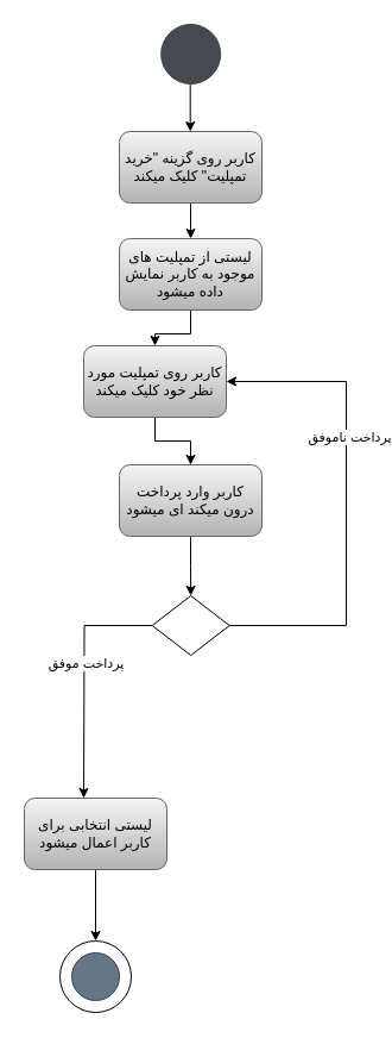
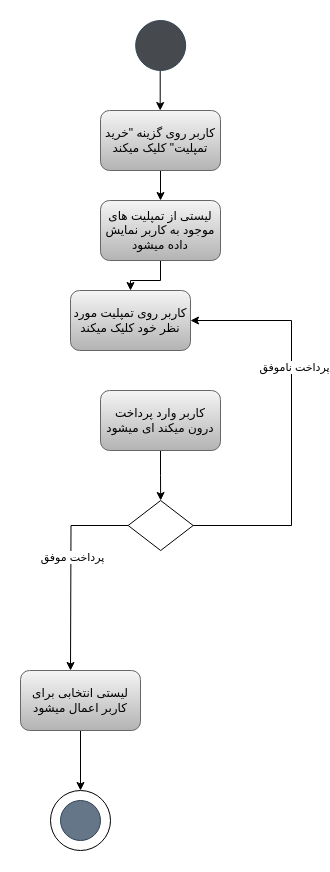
  <mxCell id="0" />
  <mxCell id="1" parent="0" />
  <mxCell id="2" style="edgeStyle=orthogonalEdgeStyle;rounded=0;orthogonalLoop=1;jettySize=auto;html=1;exitX=0.5;exitY=1;exitDx=0;exitDy=0;entryX=0.5;entryY=0;entryDx=0;entryDy=0;" edge="1" parent="1" source="3" target="7"><mxGeometry relative="1" as="geometry" /></mxCell>
  <mxCell id="3" value="کاربر روی گزینه &quot;خرید تمپلیت&quot; کلیک میکند" style="rounded=1;whiteSpace=wrap;html=1;fillColor=#f5f5f5;gradientColor=#b3b3b3;strokeColor=#666666;" vertex="1" parent="1"><mxGeometry x="100" y="110" width="120" height="60" as="geometry" /></mxCell>
  <mxCell id="4" value="" style="endArrow=classic;html=1;rounded=0;exitX=0.5;exitY=1;exitDx=0;exitDy=0;" edge="1" parent="1"><mxGeometry width="50" height="50" relative="1" as="geometry"><mxPoint x="159.7" y="70" as="sourcePoint" /><mxPoint x="159.7" y="110" as="targetPoint" /></mxGeometry></mxCell>
  <mxCell id="5" value="" style="ellipse;whiteSpace=wrap;html=1;aspect=fixed;fillColor=light-dark(#464a4e, #7d8c9b);strokeColor=#314354;fontColor=#ffffff;" vertex="1" parent="1"><mxGeometry x="135.16" y="20" width="50" height="50" as="geometry" /></mxCell>
  <mxCell id="6" style="edgeStyle=orthogonalEdgeStyle;rounded=0;orthogonalLoop=1;jettySize=auto;html=1;exitX=0.5;exitY=1;exitDx=0;exitDy=0;entryX=0.5;entryY=0;entryDx=0;entryDy=0;" edge="1" parent="1" source="7" target="9"><mxGeometry relative="1" as="geometry" /></mxCell>
  <mxCell id="7" value="لیستی از تمپلیت های موجود به کاربر نمایش داده میشود" style="rounded=1;whiteSpace=wrap;html=1;fillColor=#f5f5f5;gradientColor=#b3b3b3;strokeColor=#666666;" vertex="1" parent="1"><mxGeometry x="100" y="200" width="120" height="60" as="geometry" /></mxCell>
- <mxCell id="8" style="edgeStyle=orthogonalEdgeStyle;rounded=0;orthogonalLoop=1;jettySize=auto;html=1;exitX=0.5;exitY=1;exitDx=0;exitDy=0;entryX=0.5;entryY=0;entryDx=0;entryDy=0;" edge="1" parent="1" source="9" target="11"><mxGeometry relative="1" as="geometry" /></mxCell>
  <mxCell id="9" value="کاربر روی تمپلیت مورد نظر خود کلیک میکند" style="rounded=1;whiteSpace=wrap;html=1;fillColor=#f5f5f5;gradientColor=#b3b3b3;strokeColor=#666666;" vertex="1" parent="1"><mxGeometry x="70" y="290" width="120" height="60" as="geometry" /></mxCell>
  <mxCell id="10" style="edgeStyle=orthogonalEdgeStyle;rounded=0;orthogonalLoop=1;jettySize=auto;html=1;exitX=0.5;exitY=1;exitDx=0;exitDy=0;entryX=0.5;entryY=0;entryDx=0;entryDy=0;" edge="1" parent="1" source="11" target="16"><mxGeometry relative="1" as="geometry" /></mxCell>
  <mxCell id="11" value="کاربر وارد پرداخت درون میکند ای میشود" style="rounded=1;whiteSpace=wrap;html=1;fillColor=#f5f5f5;gradientColor=#b3b3b3;strokeColor=#666666;" vertex="1" parent="1"><mxGeometry x="100" y="390" width="120" height="60" as="geometry" /></mxCell>
  <mxCell id="12" style="edgeStyle=orthogonalEdgeStyle;rounded=0;orthogonalLoop=1;jettySize=auto;html=1;exitX=1;exitY=0.5;exitDx=0;exitDy=0;entryX=1;entryY=0.5;entryDx=0;entryDy=0;" edge="1" parent="1" source="16" target="9"><mxGeometry relative="1" as="geometry"><mxPoint x="290" y="140" as="targetPoint" /><Array as="points"><mxPoint x="291" y="525" /><mxPoint x="291" y="320" /></Array></mxGeometry></mxCell>
  <mxCell id="13" value="پرداخت ناموفق" style="edgeLabel;html=1;align=center;verticalAlign=middle;resizable=0;points=[];" vertex="1" connectable="0" parent="12"><mxGeometry x="0.271" y="-2" relative="1" as="geometry"><mxPoint as="offset" /></mxGeometry></mxCell>
  <mxCell id="14" style="edgeStyle=orthogonalEdgeStyle;rounded=0;orthogonalLoop=1;jettySize=auto;html=1;exitX=0;exitY=0.5;exitDx=0;exitDy=0;" edge="1" parent="1" source="16"><mxGeometry relative="1" as="geometry"><mxPoint x="70" y="670" as="targetPoint" /></mxGeometry></mxCell>
  <mxCell id="15" value="پرداخت موفق" style="edgeLabel;html=1;align=center;verticalAlign=middle;resizable=0;points=[];" vertex="1" connectable="0" parent="14"><mxGeometry x="-0.118" y="1" relative="1" as="geometry"><mxPoint as="offset" /></mxGeometry></mxCell>
  <mxCell id="16" value="" style="rhombus;whiteSpace=wrap;html=1;" vertex="1" parent="1"><mxGeometry x="127.66" y="500" width="65" height="50" as="geometry" /></mxCell>
  <mxCell id="17" style="edgeStyle=orthogonalEdgeStyle;rounded=0;orthogonalLoop=1;jettySize=auto;html=1;exitX=0.5;exitY=1;exitDx=0;exitDy=0;" edge="1" parent="1" source="18" target="19"><mxGeometry relative="1" as="geometry" /></mxCell>
  <mxCell id="18" value="لیستی انتخابی برای کاربر اعمال میشود" style="rounded=1;whiteSpace=wrap;html=1;fillColor=#f5f5f5;gradientColor=#b3b3b3;strokeColor=#666666;" vertex="1" parent="1"><mxGeometry x="20" y="670" width="120" height="60" as="geometry" /></mxCell>
  <mxCell id="19" value="" style="ellipse;whiteSpace=wrap;html=1;aspect=fixed;" vertex="1" parent="1"><mxGeometry x="50" y="790" width="60" height="60" as="geometry" /></mxCell>
  <mxCell id="20" value="" style="ellipse;whiteSpace=wrap;html=1;aspect=fixed;fillColor=#647687;fontColor=#ffffff;strokeColor=#314354;" vertex="1" parent="1"><mxGeometry x="60" y="800" width="40" height="40" as="geometry" /></mxCell>
